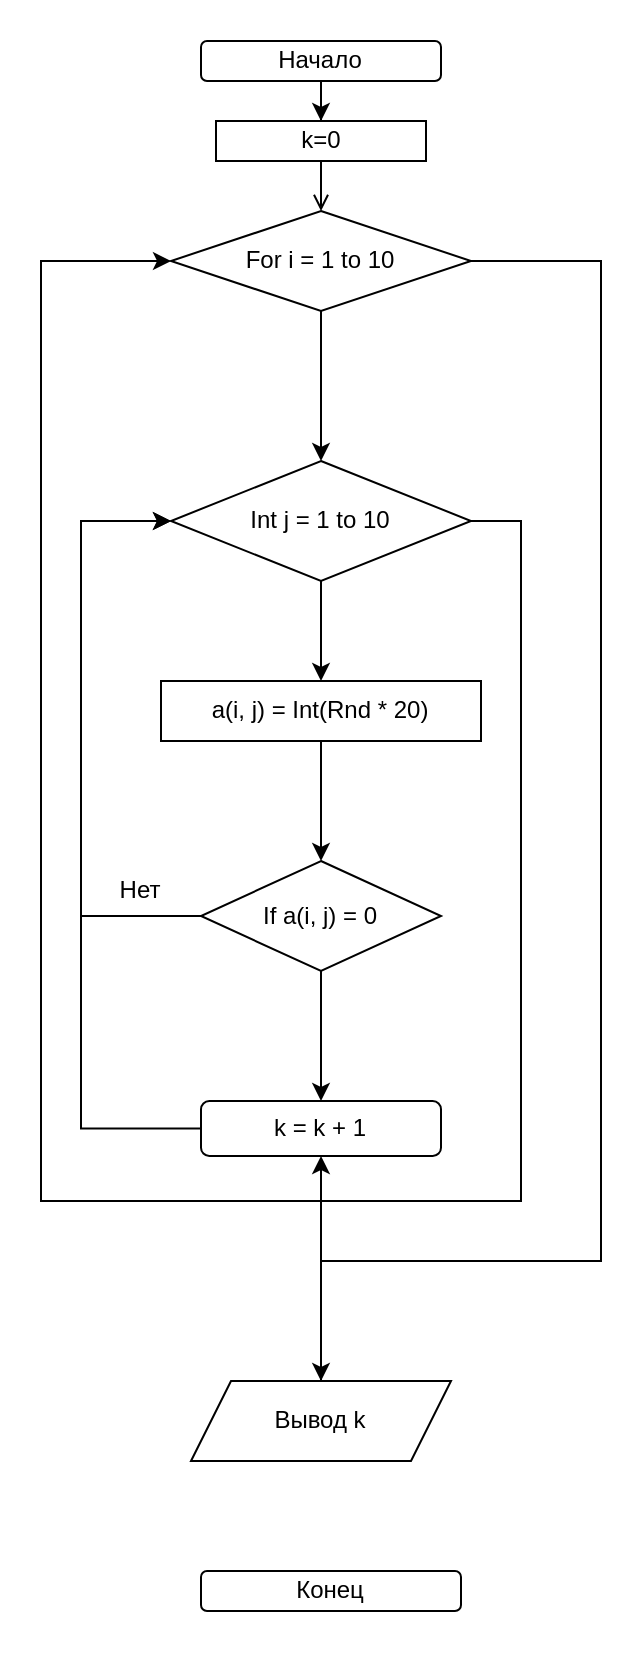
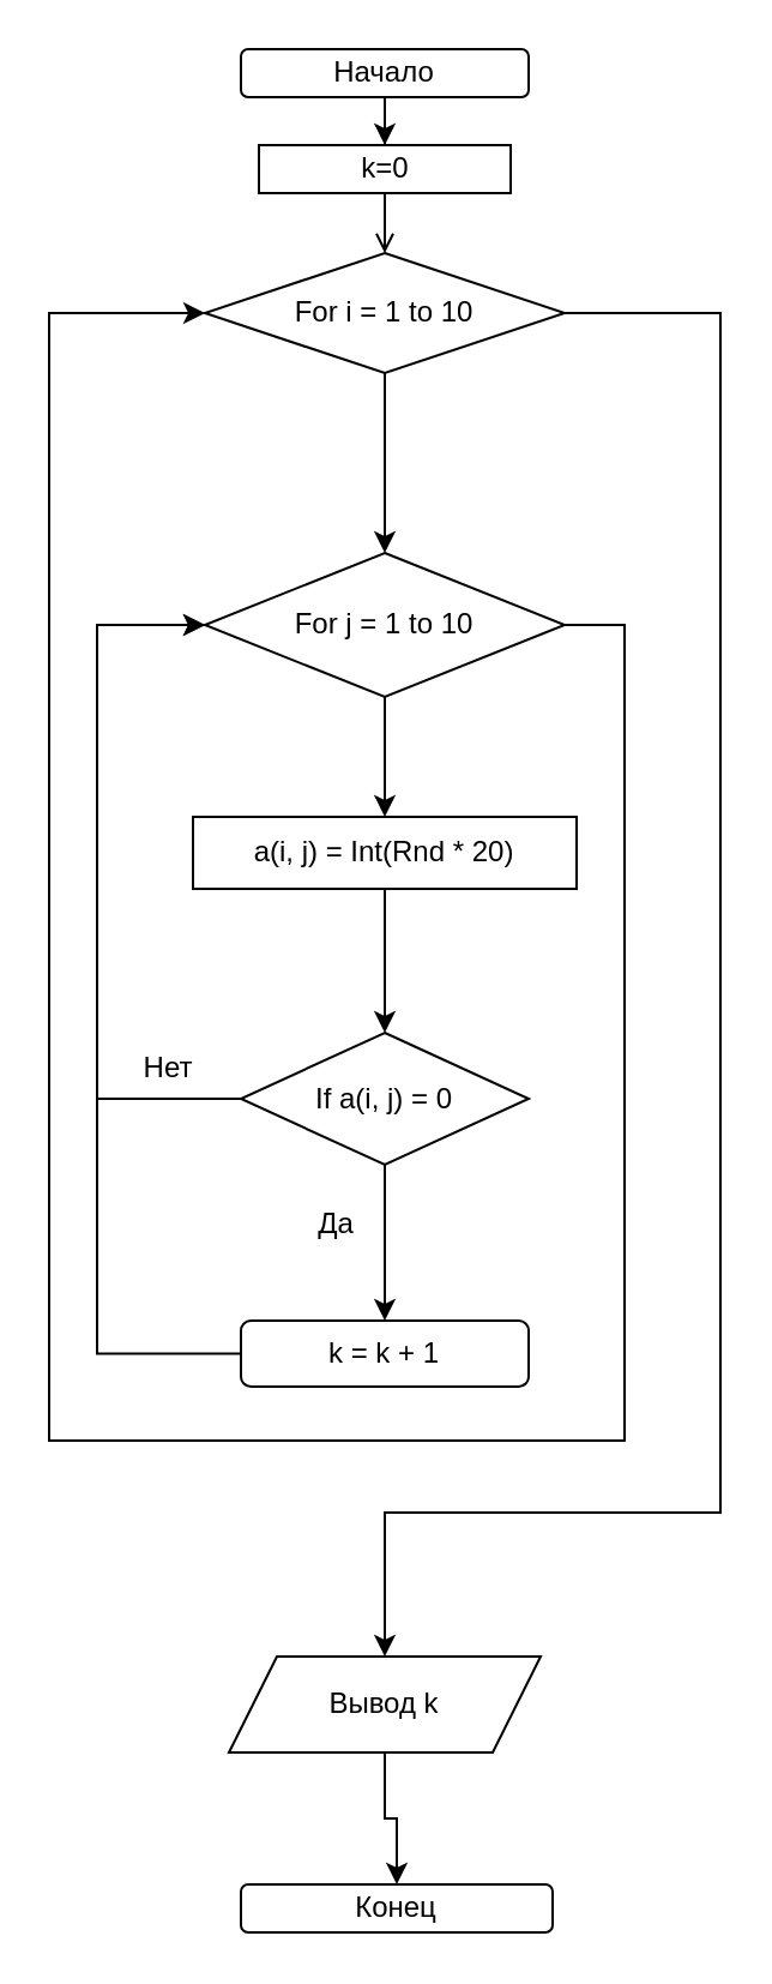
  <mxCell id="0" />
  <mxCell id="1" parent="0" />
  <mxCell id="2" style="edgeStyle=orthogonalEdgeStyle;rounded=0;orthogonalLoop=1;jettySize=auto;html=1;entryX=0.5;entryY=0;entryDx=0;entryDy=0;" edge="1" parent="1" source="3" target="23"><mxGeometry relative="1" as="geometry" /></mxCell>
  <mxCell id="3" value="Начало" style="rounded=1;whiteSpace=wrap;html=1;" parent="1" vertex="1"><mxGeometry x="100" y="20" width="120" height="20" as="geometry" /></mxCell>
  <mxCell id="4" value="" style="edgeStyle=orthogonalEdgeStyle;rounded=0;orthogonalLoop=1;jettySize=auto;html=1;" parent="1" source="6" target="9" edge="1"><mxGeometry relative="1" as="geometry" /></mxCell>
  <mxCell id="5" style="edgeStyle=orthogonalEdgeStyle;rounded=0;orthogonalLoop=1;jettySize=auto;html=1;entryX=0.5;entryY=0;entryDx=0;entryDy=0;" parent="1" source="6" target="18" edge="1"><mxGeometry relative="1" as="geometry"><Array as="points"><mxPoint x="300" y="130" /><mxPoint x="300" y="630" /><mxPoint x="160" y="630" /></Array></mxGeometry></mxCell>
  <mxCell id="6" value="For i = 1 to 10" style="rhombus;whiteSpace=wrap;html=1;" parent="1" vertex="1"><mxGeometry x="85" y="105" width="150" height="50" as="geometry" /></mxCell>
  <mxCell id="7" value="" style="edgeStyle=orthogonalEdgeStyle;rounded=0;orthogonalLoop=1;jettySize=auto;html=1;" parent="1" source="9" target="11" edge="1"><mxGeometry relative="1" as="geometry" /></mxCell>
  <mxCell id="8" style="edgeStyle=orthogonalEdgeStyle;rounded=0;orthogonalLoop=1;jettySize=auto;html=1;entryX=0;entryY=0.5;entryDx=0;entryDy=0;" parent="1" source="9" target="6" edge="1"><mxGeometry relative="1" as="geometry"><mxPoint x="-10" y="120" as="targetPoint" /><Array as="points"><mxPoint x="260" y="260" /><mxPoint x="260" y="600" /><mxPoint x="20" y="600" /><mxPoint x="20" y="130" /></Array></mxGeometry></mxCell>
- <mxCell id="9" value="&lt;font face=&quot;helvetica&quot;&gt;Int j = 1 to 10&lt;/font&gt;" style="rhombus;whiteSpace=wrap;html=1;" parent="1" vertex="1"><mxGeometry x="85" y="230" width="150" height="60" as="geometry" /></mxCell>
+ <mxCell id="9" value="&lt;font face=&quot;helvetica&quot;&gt;For j = 1 to 10&lt;/font&gt;" style="rhombus;whiteSpace=wrap;html=1;" parent="1" vertex="1"><mxGeometry x="85" y="230" width="150" height="60" as="geometry" /></mxCell>
  <mxCell id="10" value="" style="edgeStyle=orthogonalEdgeStyle;rounded=0;orthogonalLoop=1;jettySize=auto;html=1;" parent="1" source="11" target="14" edge="1"><mxGeometry relative="1" as="geometry" /></mxCell>
  <mxCell id="11" value="a(i, j) = Int(Rnd * 20)" style="whiteSpace=wrap;html=1;" parent="1" vertex="1"><mxGeometry x="80" y="340" width="160" height="30" as="geometry" /></mxCell>
  <mxCell id="12" value="" style="edgeStyle=orthogonalEdgeStyle;rounded=0;orthogonalLoop=1;jettySize=auto;html=1;" parent="1" source="14" target="16" edge="1"><mxGeometry relative="1" as="geometry" /></mxCell>
  <mxCell id="13" style="edgeStyle=orthogonalEdgeStyle;rounded=0;orthogonalLoop=1;jettySize=auto;html=1;entryX=0;entryY=0.5;entryDx=0;entryDy=0;" parent="1" source="14" target="9" edge="1"><mxGeometry relative="1" as="geometry"><mxPoint x="50" y="260" as="targetPoint" /><Array as="points"><mxPoint x="40" y="458" /><mxPoint x="40" y="260" /></Array></mxGeometry></mxCell>
  <mxCell id="14" value="If a(i, j) = 0" style="rhombus;whiteSpace=wrap;html=1;" parent="1" vertex="1"><mxGeometry x="100" y="430" width="120" height="55" as="geometry" /></mxCell>
  <mxCell id="15" style="edgeStyle=orthogonalEdgeStyle;rounded=0;orthogonalLoop=1;jettySize=auto;html=1;entryX=0;entryY=0.5;entryDx=0;entryDy=0;" parent="1" source="16" target="9" edge="1"><mxGeometry relative="1" as="geometry"><mxPoint x="0" y="220" as="targetPoint" /><Array as="points"><mxPoint x="40" y="564" /><mxPoint x="40" y="260" /></Array></mxGeometry></mxCell>
  <mxCell id="16" value="k = k + 1" style="whiteSpace=wrap;html=1;rounded=1;" parent="1" vertex="1"><mxGeometry x="100" y="550" width="120" height="27.5" as="geometry" /></mxCell>
- <mxCell id="17" value="" style="edgeStyle=orthogonalEdgeStyle;rounded=0;orthogonalLoop=1;jettySize=auto;html=1;" parent="1" source="18" target="16" edge="1"><mxGeometry relative="1" as="geometry" /></mxCell>
+ <mxCell id="17" value="" style="edgeStyle=orthogonalEdgeStyle;rounded=0;orthogonalLoop=1;jettySize=auto;html=1;" parent="1" source="18" target="19" edge="1"><mxGeometry relative="1" as="geometry" /></mxCell>
  <mxCell id="18" value="Вывод k" style="shape=parallelogram;perimeter=parallelogramPerimeter;whiteSpace=wrap;html=1;fixedSize=1;" parent="1" vertex="1"><mxGeometry x="95" y="690" width="130" height="40" as="geometry" /></mxCell>
  <mxCell id="19" value="Конец" style="rounded=1;whiteSpace=wrap;html=1;" parent="1" vertex="1"><mxGeometry x="100" y="785" width="130" height="20" as="geometry" /></mxCell>
+ <mxCell id="20" value="Да" style="text;html=1;strokeColor=none;fillColor=none;align=center;verticalAlign=middle;whiteSpace=wrap;rounded=0;" parent="1" vertex="1"><mxGeometry x="120" y="500" width="40" height="20" as="geometry" /></mxCell>
  <mxCell id="21" value="Нет" style="text;html=1;strokeColor=none;fillColor=none;align=center;verticalAlign=middle;whiteSpace=wrap;rounded=0;" parent="1" vertex="1"><mxGeometry x="55" y="440" width="30" height="10" as="geometry" /></mxCell>
  <mxCell id="22" style="edgeStyle=orthogonalEdgeStyle;rounded=0;orthogonalLoop=1;jettySize=auto;html=1;entryX=0.5;entryY=0;entryDx=0;entryDy=0;endArrow=open;" parent="1" source="23" target="6" edge="1"><mxGeometry relative="1" as="geometry" /></mxCell>
  <mxCell id="23" value="k=0" style="rounded=0;whiteSpace=wrap;html=1;" parent="1" vertex="1"><mxGeometry x="107.5" y="60" width="105" height="20" as="geometry" /></mxCell>
